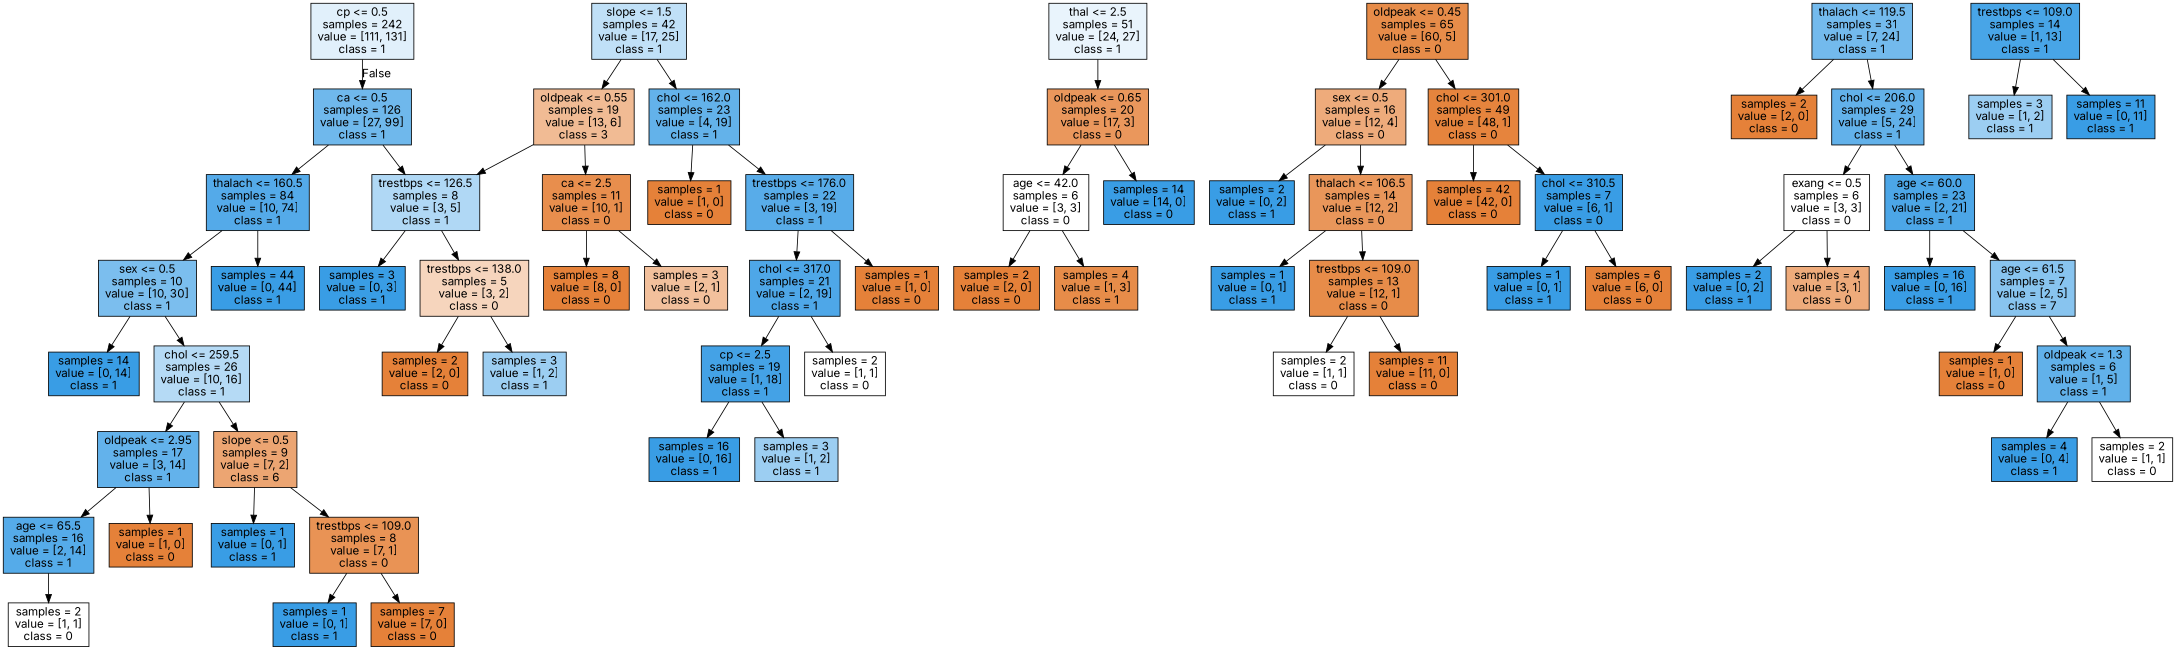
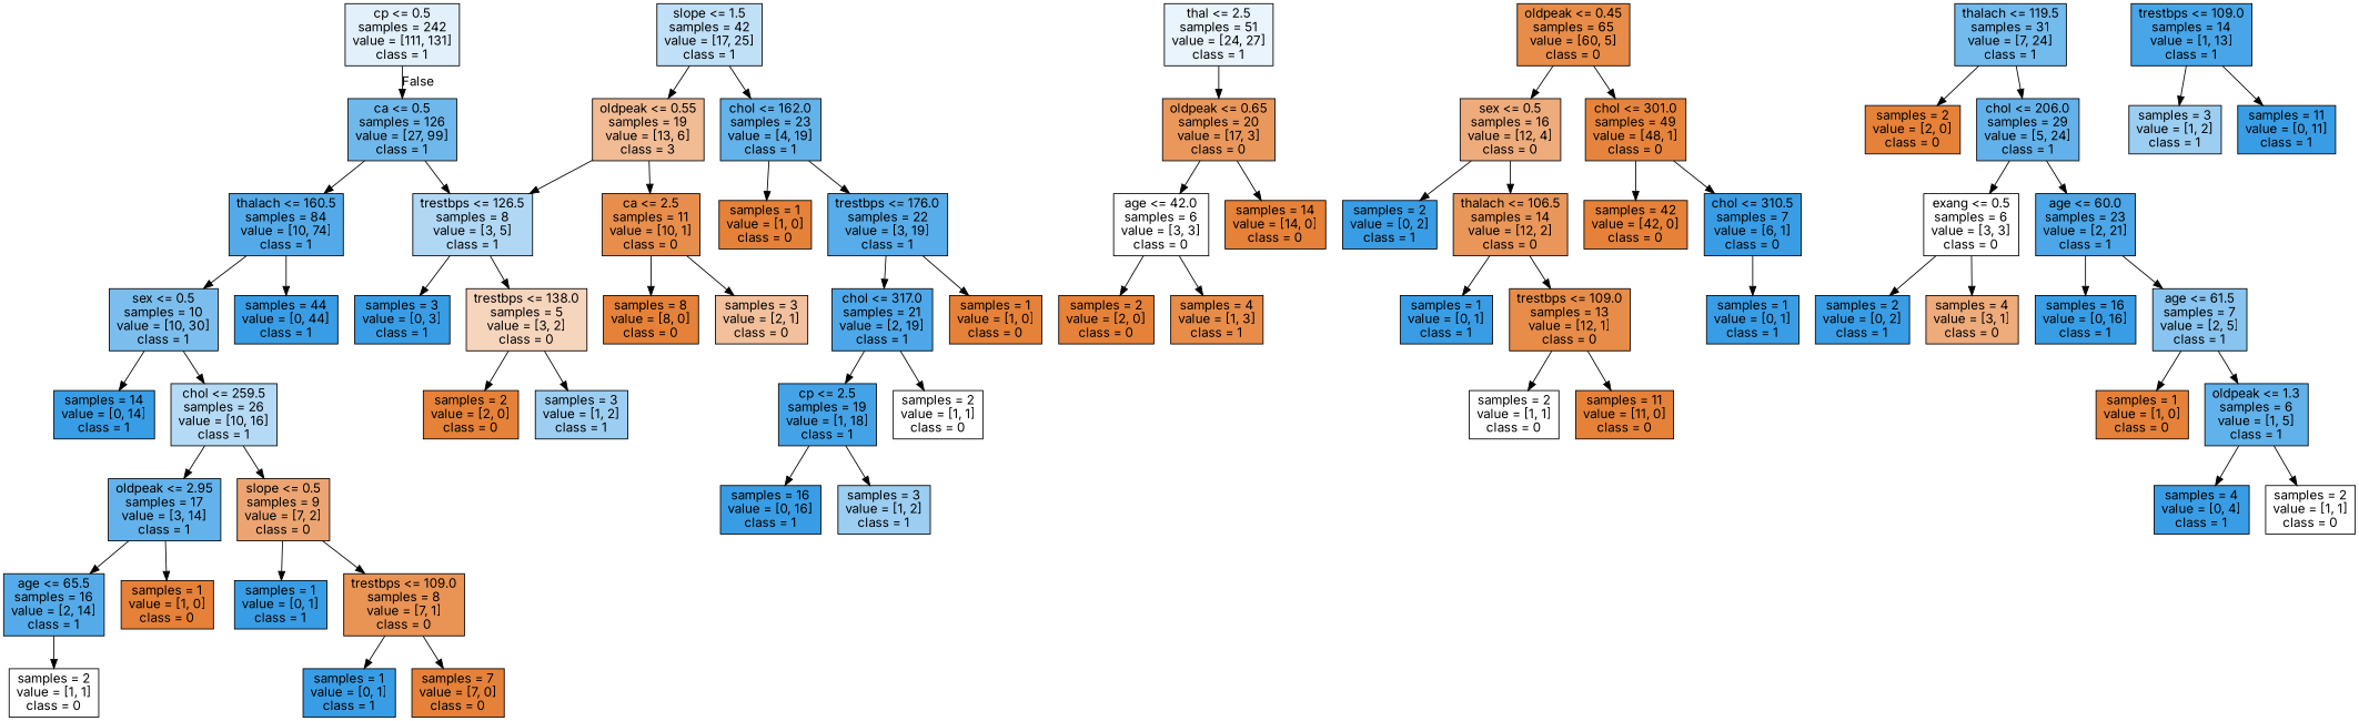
  digraph {
    fontname=Inter
    node [color=black fillcolor="#399de5" fontname=Inter shape=box style=filled]
    edge [fontname=Inter]
    n1 [fillcolor="#e1f0fb" label="cp <= 0.5\nsamples = 242\nvalue = [111, 131]\nclass = 1"]
    n2 [fillcolor="#6fb8ec" label="ca <= 0.5\nsamples = 126\nvalue = [27, 99]\nclass = 1"]
    n3 [fillcolor="#54aae9" label="thalach <= 160.5\nsamples = 84\nvalue = [10, 74]\nclass = 1"]
    n4 [fillcolor="#b0d8f5" label="trestbps <= 126.5\nsamples = 8\nvalue = [3, 5]\nclass = 1"]
    n5 [fillcolor="#e9f4fc" label="thal <= 2.5\nsamples = 51\nvalue = [24, 27]\nclass = 1"]
    n6 [fillcolor="#ea975c" label="oldpeak <= 0.65\nsamples = 20\nvalue = [17, 3]\nclass = 0"]
    n7 [fillcolor="#e78c49" label="oldpeak <= 0.45\nsamples = 65\nvalue = [60, 5]\nclass = 0"]
    n8 [fillcolor="#eeab7b" label="sex <= 0.5\nsamples = 16\nvalue = [12, 4]\nclass = 0"]
    n9 [fillcolor="#e6843d" label="chol <= 301.0\nsamples = 49\nvalue = [48, 1]\nclass = 0"]
    n10 [fillcolor="#73baed" label="thalach <= 119.5\nsamples = 31\nvalue = [7, 24]\nclass = 1"]
    n11 [fillcolor="#e58139" label="samples = 2\nvalue = [2, 0]\nclass = 0"]
    n12 [fillcolor="#62b1ea" label="chol <= 206.0\nsamples = 29\nvalue = [5, 24]\nclass = 1"]
    n13 [fillcolor="#ffffff" label="age <= 42.0\nsamples = 6\nvalue = [3, 3]\nclass = 0"]
-   n14 [label="samples = 14\nvalue = [14, 0]\nclass = 0"]
+   n14 [fillcolor="#e58139" label="samples = 14\nvalue = [14, 0]\nclass = 0"]
    n15 [fillcolor="#ffffff" label="exang <= 0.5\nsamples = 6\nvalue = [3, 3]\nclass = 0"]
    n16 [fillcolor="#4ca6e7" label="age <= 60.0\nsamples = 23\nvalue = [2, 21]\nclass = 1"]
    n17 [label="samples = 2\nvalue = [0, 2]\nclass = 1"]
    n18 [fillcolor="#eeab7b" label="samples = 4\nvalue = [3, 1]\nclass = 0"]
    n19 [label="samples = 16\nvalue = [0, 16]\nclass = 1"]
-   n20 [fillcolor="#88c4ef" label="age <= 61.5\nsamples = 7\nvalue = [2, 5]\nclass = 7"]
+   n20 [fillcolor="#88c4ef" label="age <= 61.5\nsamples = 7\nvalue = [2, 5]\nclass = 1"]
    n21 [fillcolor="#e58139" label="samples = 1\nvalue = [1, 0]\nclass = 0"]
    n22 [fillcolor="#61b1ea" label="oldpeak <= 1.3\nsamples = 6\nvalue = [1, 5]\nclass = 1"]
    n23 [label="samples = 4\nvalue = [0, 4]\nclass = 1"]
    n24 [fillcolor="#ffffff" label="samples = 2\nvalue = [1, 1]\nclass = 0"]
    n25 [fillcolor="#e58139" label="samples = 2\nvalue = [2, 0]\nclass = 0"]
    n26 [fillcolor="#e78c49" label="samples = 4\nvalue = [1, 3]\nclass = 1"]
    n27 [label="samples = 2\nvalue = [0, 2]\nclass = 1"]
    n28 [fillcolor="#e9965a" label="thalach <= 106.5\nsamples = 14\nvalue = [12, 2]\nclass = 0"]
    n29 [fillcolor="#e58139" label="samples = 42\nvalue = [42, 0]\nclass = 0"]
    n30 [label="chol <= 310.5\nsamples = 7\nvalue = [6, 1]\nclass = 0"]
    n31 [label="samples = 1\nvalue = [0, 1]\nclass = 1"]
    n32 [fillcolor="#e78c49" label="trestbps <= 109.0\nsamples = 13\nvalue = [12, 1]\nclass = 0"]
    n33 [fillcolor="#ffffff" label="samples = 2\nvalue = [1, 1]\nclass = 0"]
    n34 [fillcolor="#e58139" label="samples = 11\nvalue = [11, 0]\nclass = 0"]
    n35 [label="samples = 1\nvalue = [0, 1]\nclass = 1"]
-   n36 [fillcolor="#e58139" label="samples = 6\nvalue = [6, 0]\nclass = 0"]
    n37 [fillcolor="#7bbeee" label="sex <= 0.5\nsamples = 10\nvalue = [10, 30]\nclass = 1"]
    n38 [label="samples = 44\nvalue = [0, 44]\nclass = 1"]
    n39 [fillcolor="#c0e0f7" label="slope <= 1.5\nsamples = 42\nvalue = [17, 25]\nclass = 1"]
    n40 [fillcolor="#f1bb94" label="oldpeak <= 0.55\nsamples = 19\nvalue = [13, 6]\nclass = 3"]
    n41 [fillcolor="#63b2ea" label="chol <= 162.0\nsamples = 23\nvalue = [4, 19]\nclass = 1"]
    n42 [label="samples = 14\nvalue = [0, 14]\nclass = 1"]
    n43 [fillcolor="#b5daf5" label="chol <= 259.5\nsamples = 26\nvalue = [10, 16]\nclass = 1"]
    n44 [fillcolor="#63b2eb" label="oldpeak <= 2.95\nsamples = 17\nvalue = [3, 14]\nclass = 1"]
-   n45 [fillcolor="#eca572" label="slope <= 0.5\nsamples = 9\nvalue = [7, 2]\nclass = 6"]
+   n45 [fillcolor="#eca572" label="slope <= 0.5\nsamples = 9\nvalue = [7, 2]\nclass = 0"]
    n46 [fillcolor="#55abe9" label="age <= 65.5\nsamples = 16\nvalue = [2, 14]\nclass = 1"]
    n47 [fillcolor="#e58139" label="samples = 1\nvalue = [1, 0]\nclass = 0"]
    n48 [label="samples = 1\nvalue = [0, 1]\nclass = 1"]
    n49 [fillcolor="#e99355" label="trestbps <= 109.0\nsamples = 8\nvalue = [7, 1]\nclass = 0"]
    n50 [fillcolor="#ffffff" label="samples = 2\nvalue = [1, 1]\nclass = 0"]
    n51 [fillcolor="#48a5e7" label="trestbps <= 109.0\nsamples = 14\nvalue = [1, 13]\nclass = 1"]
    n52 [fillcolor="#9ccef2" label="samples = 3\nvalue = [1, 2]\nclass = 1"]
    n53 [label="samples = 11\nvalue = [0, 11]\nclass = 1"]
    n54 [label="samples = 1\nvalue = [0, 1]\nclass = 1"]
    n55 [fillcolor="#e58139" label="samples = 7\nvalue = [7, 0]\nclass = 0"]
    n56 [fillcolor="#e88e4d" label="ca <= 2.5\nsamples = 11\nvalue = [10, 1]\nclass = 0"]
    n57 [fillcolor="#e58139" label="samples = 1\nvalue = [1, 0]\nclass = 0"]
    n58 [fillcolor="#58ace9" label="trestbps <= 176.0\nsamples = 22\nvalue = [3, 19]\nclass = 1"]
    n59 [label="samples = 3\nvalue = [0, 3]\nclass = 1"]
    n60 [fillcolor="#f6d5bd" label="trestbps <= 138.0\nsamples = 5\nvalue = [3, 2]\nclass = 0"]
    n61 [fillcolor="#e58139" label="samples = 8\nvalue = [8, 0]\nclass = 0"]
    n62 [fillcolor="#f2c09c" label="samples = 3\nvalue = [2, 1]\nclass = 0"]
    n63 [fillcolor="#e58139" label="samples = 2\nvalue = [2, 0]\nclass = 0"]
    n64 [fillcolor="#9ccef2" label="samples = 3\nvalue = [1, 2]\nclass = 1"]
    n65 [fillcolor="#4ea7e8" label="chol <= 317.0\nsamples = 21\nvalue = [2, 19]\nclass = 1"]
    n66 [fillcolor="#e58139" label="samples = 1\nvalue = [1, 0]\nclass = 0"]
    n67 [fillcolor="#44a2e6" label="cp <= 2.5\nsamples = 19\nvalue = [1, 18]\nclass = 1"]
    n68 [fillcolor="#ffffff" label="samples = 2\nvalue = [1, 1]\nclass = 0"]
    n69 [label="samples = 16\nvalue = [0, 16]\nclass = 1"]
    n70 [fillcolor="#9ccef2" label="samples = 3\nvalue = [1, 2]\nclass = 1"]
    n1 -> n2 [headlabel=False labelangle=-45 labeldistance=2.5]
    n2 -> n3
    n2 -> n4
    n3 -> n37
    n3 -> n38
    n4 -> n59
    n4 -> n60
    n5 -> n6
    n6 -> n13
    n6 -> n14
    n7 -> n8
    n7 -> n9
    n8 -> n27
    n8 -> n28
    n9 -> n29
    n9 -> n30
    n10 -> n11
    n10 -> n12
    n12 -> n15
    n12 -> n16
    n13 -> n25
    n13 -> n26
    n15 -> n17
    n15 -> n18
    n16 -> n19
    n16 -> n20
    n20 -> n21
    n20 -> n22
    n22 -> n23
    n22 -> n24
    n28 -> n31
    n28 -> n32
    n30 -> n35
-   n30 -> n36
    n32 -> n33
    n32 -> n34
    n37 -> n42
    n37 -> n43
    n39 -> n40
    n39 -> n41
    n40 -> n4
    n40 -> n56
    n41 -> n57
    n41 -> n58
    n43 -> n44
    n43 -> n45
    n44 -> n46
    n44 -> n47
    n45 -> n48
    n45 -> n49
    n46 -> n50
    n49 -> n54
    n49 -> n55
    n51 -> n52
    n51 -> n53
    n56 -> n61
    n56 -> n62
    n58 -> n65
    n58 -> n66
    n60 -> n63
    n60 -> n64
    n65 -> n67
    n65 -> n68
    n67 -> n69
    n67 -> n70
  }
